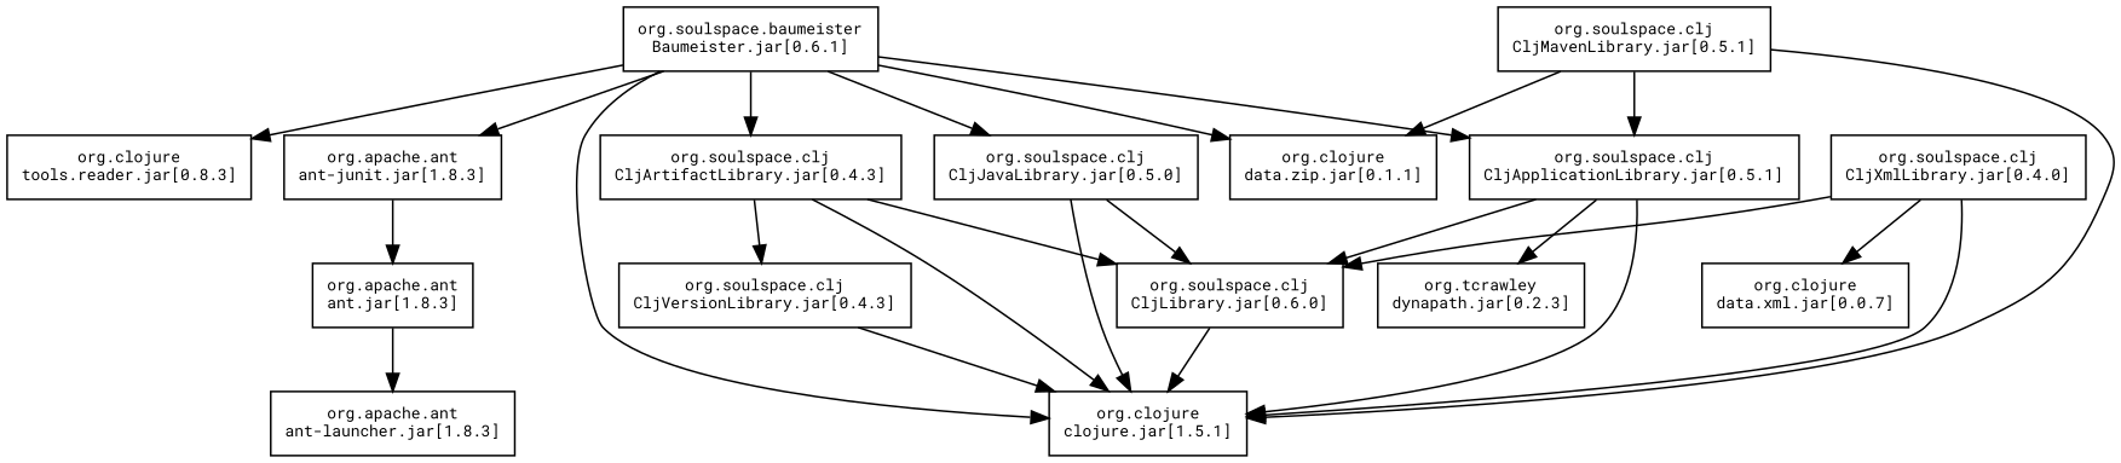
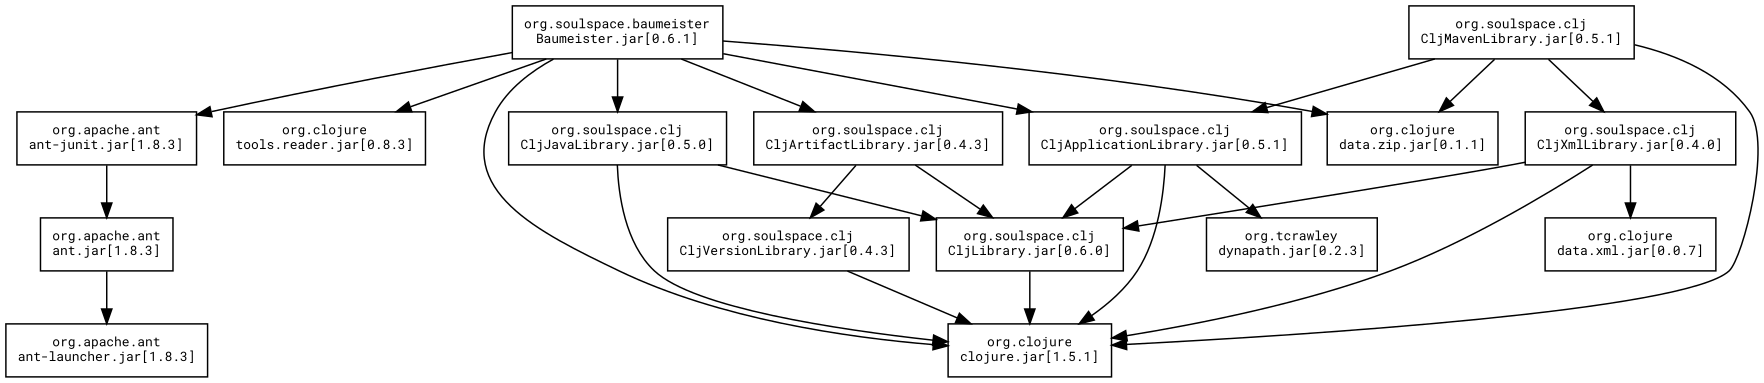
  digraph {
    fontname="Roboto Mono"
    outputmode=nodefirst
    node [fontname="Roboto Mono" fontsize=9 shape=box]
    edge [color=black fontname="Roboto Mono" style=solid]
    n1 [label="org.soulspace.baumeister\nBaumeister.jar[0.6.1]"]
    n2 [label="org.clojure\nclojure.jar[1.5.1]"]
    n3 [label="org.soulspace.clj\nCljApplicationLibrary.jar[0.5.1]"]
    n4 [label="org.soulspace.clj\nCljArtifactLibrary.jar[0.4.3]"]
    n5 [label="org.clojure\ndata.zip.jar[0.1.1]"]
    n6 [label="org.soulspace.clj\nCljJavaLibrary.jar[0.5.0]"]
    n7 [label="org.clojure\ntools.reader.jar[0.8.3]"]
    n8 [label="org.apache.ant\nant-junit.jar[1.8.3]"]
    n9 [label="org.soulspace.clj\nCljLibrary.jar[0.6.0]"]
    n10 [label="org.tcrawley\ndynapath.jar[0.2.3]"]
    n11 [label="org.soulspace.clj\nCljVersionLibrary.jar[0.4.3]"]
    n12 [label="org.soulspace.clj\nCljMavenLibrary.jar[0.5.1]"]
    n13 [label="org.soulspace.clj\nCljXmlLibrary.jar[0.4.0]"]
    n14 [label="org.clojure\ndata.xml.jar[0.0.7]"]
    n15 [label="org.apache.ant\nant.jar[1.8.3]"]
    n16 [label="org.apache.ant\nant-launcher.jar[1.8.3]"]
    n1 -> n2
    n1 -> n3
    n1 -> n4
    n1 -> n5
    n1 -> n6
    n1 -> n7
    n1 -> n8
    n3 -> n2
    n3 -> n9
    n3 -> n10
-   n4 -> n2
    n4 -> n9
    n4 -> n11
    n6 -> n2
    n6 -> n9
    n8 -> n15
    n9 -> n2
    n11 -> n2
    n12 -> n2
    n12 -> n3
    n12 -> n5
+   n12 -> n13
    n13 -> n2
    n13 -> n9
    n13 -> n14
    n15 -> n16
  }
